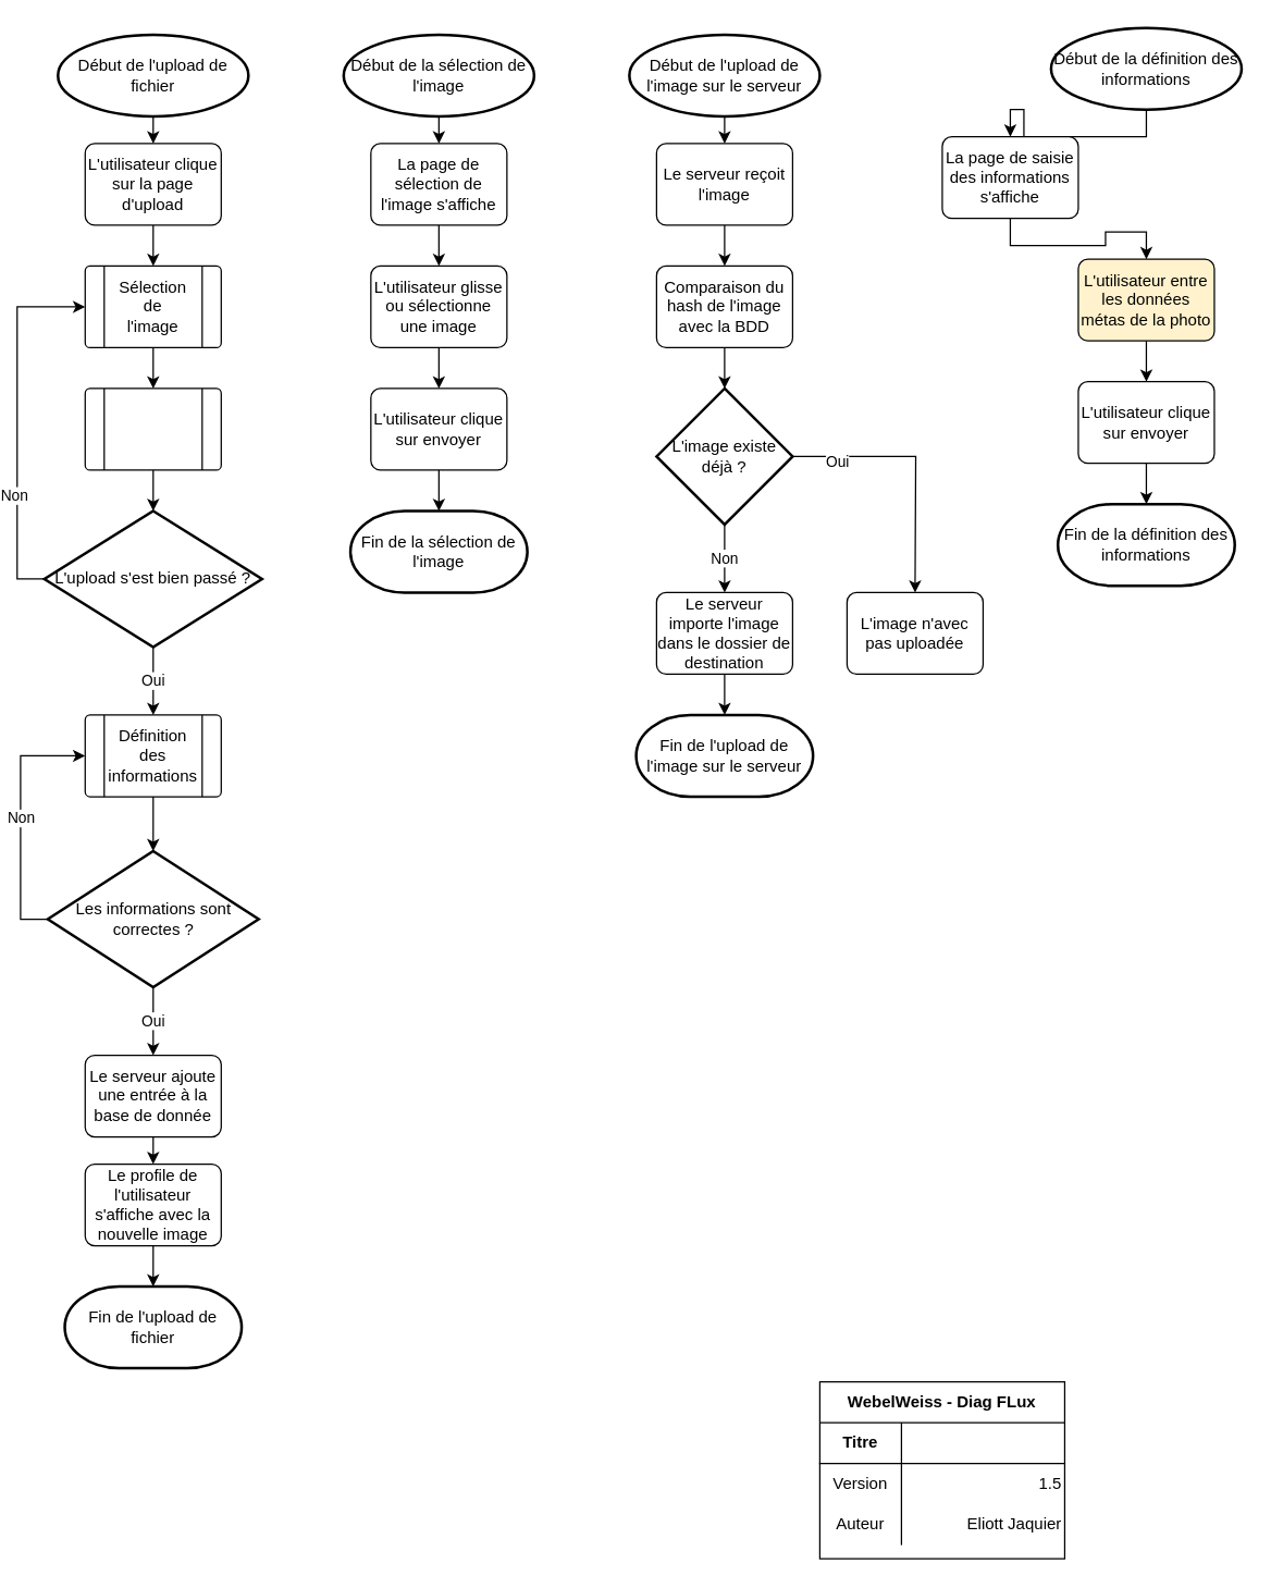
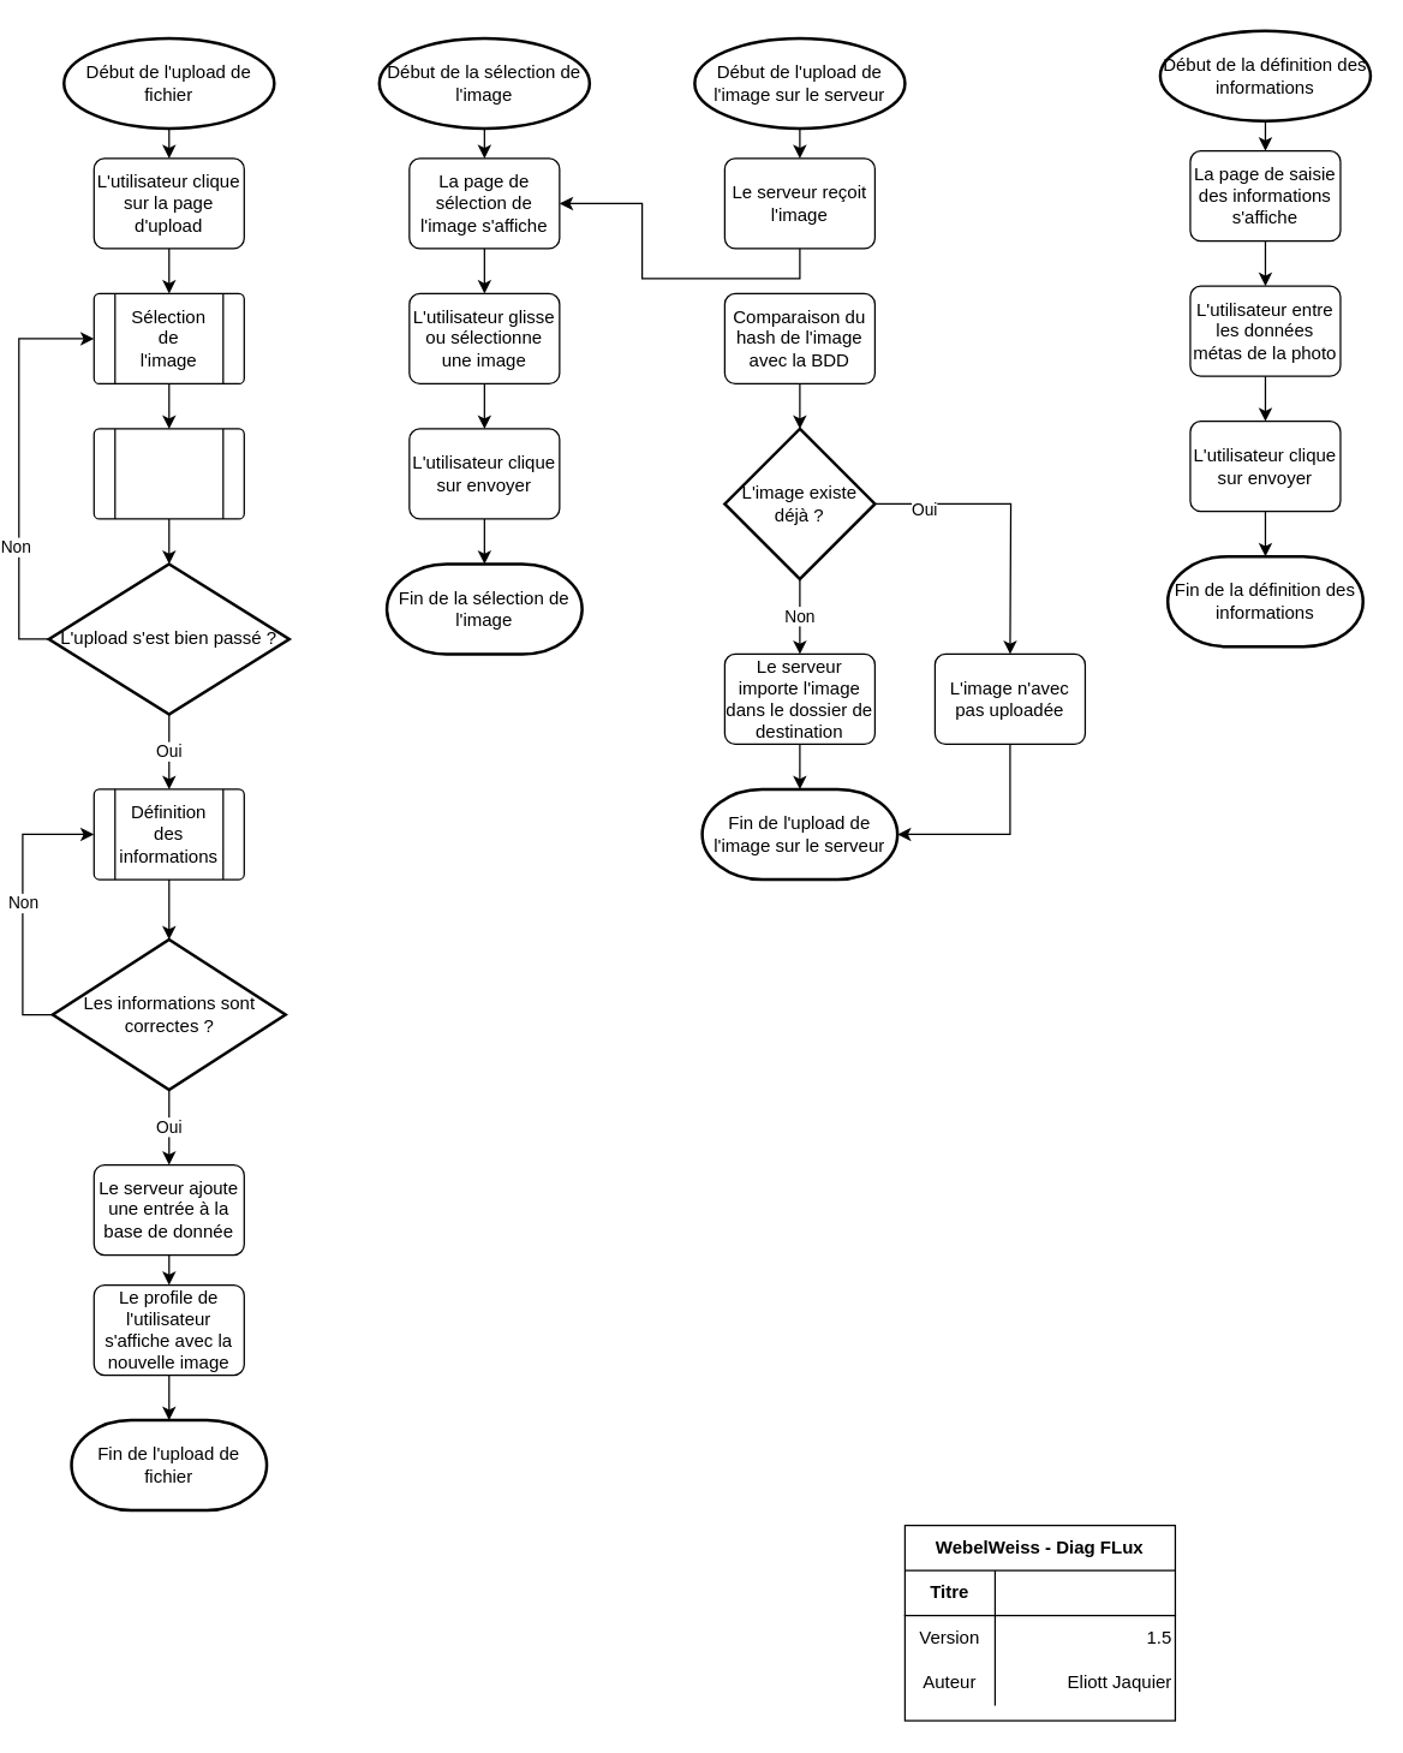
  <mxCell id="0" />
  <mxCell id="1" parent="0" />
  <mxCell id="2" style="edgeStyle=orthogonalEdgeStyle;rounded=0;orthogonalLoop=1;jettySize=auto;html=1;exitX=0.5;exitY=1;exitDx=0;exitDy=0;exitPerimeter=0;entryX=0.5;entryY=0;entryDx=0;entryDy=0;" parent="1" source="3" target="16" edge="1"><mxGeometry relative="1" as="geometry" /></mxCell>
  <mxCell id="3" value="Début de l'upload de fichier" style="strokeWidth=2;html=1;shape=mxgraph.flowchart.start_1;whiteSpace=wrap;" parent="1" vertex="1"><mxGeometry x="30" y="25" width="140" height="60" as="geometry" /></mxCell>
  <mxCell id="4" value="Fin de l'upload de fichier" style="strokeWidth=2;html=1;shape=mxgraph.flowchart.terminator;whiteSpace=wrap;" parent="1" vertex="1"><mxGeometry x="35" y="945" width="130" height="60" as="geometry" /></mxCell>
  <mxCell id="5" style="edgeStyle=orthogonalEdgeStyle;rounded=0;orthogonalLoop=1;jettySize=auto;html=1;exitX=0.5;exitY=1;exitDx=0;exitDy=0;entryX=0.5;entryY=0;entryDx=0;entryDy=0;" parent="1" source="6" target="18" edge="1"><mxGeometry relative="1" as="geometry" /></mxCell>
  <mxCell id="6" value="L'utilisateur glisse ou sélectionne une image" style="rounded=1;whiteSpace=wrap;html=1;absoluteArcSize=1;arcSize=14;strokeWidth=1;" parent="1" vertex="1"><mxGeometry x="260" y="195" width="100" height="60" as="geometry" /></mxCell>
  <mxCell id="7" value="" style="group" parent="1" vertex="1" connectable="0"><mxGeometry x="50" y="195" width="100" height="60" as="geometry" /></mxCell>
  <mxCell id="8" value="" style="verticalLabelPosition=bottom;verticalAlign=top;html=1;shape=process;whiteSpace=wrap;rounded=1;size=0.14;arcSize=6;align=center;" parent="7" vertex="1"><mxGeometry width="100" height="60" as="geometry" /></mxCell>
  <mxCell id="9" value="Sélection de l'image" style="text;html=1;strokeColor=none;fillColor=none;align=center;verticalAlign=middle;whiteSpace=wrap;rounded=0;" parent="7" vertex="1"><mxGeometry x="30" y="20" width="40" height="20" as="geometry" /></mxCell>
  <mxCell id="10" style="edgeStyle=orthogonalEdgeStyle;rounded=0;orthogonalLoop=1;jettySize=auto;html=1;exitX=0.5;exitY=1;exitDx=0;exitDy=0;exitPerimeter=0;entryX=0.5;entryY=0;entryDx=0;entryDy=0;" parent="1" source="11" target="14" edge="1"><mxGeometry relative="1" as="geometry" /></mxCell>
  <mxCell id="11" value="Début de la sélection de l'image" style="strokeWidth=2;html=1;shape=mxgraph.flowchart.start_1;whiteSpace=wrap;" parent="1" vertex="1"><mxGeometry x="240" y="25" width="140" height="60" as="geometry" /></mxCell>
  <mxCell id="12" value="Fin de la sélection de l'image" style="strokeWidth=2;html=1;shape=mxgraph.flowchart.terminator;whiteSpace=wrap;" parent="1" vertex="1"><mxGeometry x="245" y="375" width="130" height="60" as="geometry" /></mxCell>
  <mxCell id="13" style="edgeStyle=orthogonalEdgeStyle;rounded=0;orthogonalLoop=1;jettySize=auto;html=1;exitX=0.5;exitY=1;exitDx=0;exitDy=0;entryX=0.5;entryY=0;entryDx=0;entryDy=0;" parent="1" source="14" target="6" edge="1"><mxGeometry relative="1" as="geometry" /></mxCell>
  <mxCell id="14" value="La page de sélection de l'image s'affiche" style="rounded=1;whiteSpace=wrap;html=1;absoluteArcSize=1;arcSize=14;strokeWidth=1;" parent="1" vertex="1"><mxGeometry x="260" y="105" width="100" height="60" as="geometry" /></mxCell>
  <mxCell id="15" style="edgeStyle=orthogonalEdgeStyle;rounded=0;orthogonalLoop=1;jettySize=auto;html=1;exitX=0.5;exitY=1;exitDx=0;exitDy=0;entryX=0.5;entryY=0;entryDx=0;entryDy=0;" parent="1" source="16" target="8" edge="1"><mxGeometry relative="1" as="geometry" /></mxCell>
  <mxCell id="16" value="L'utilisateur clique sur la page d'upload" style="rounded=1;whiteSpace=wrap;html=1;absoluteArcSize=1;arcSize=14;strokeWidth=1;" parent="1" vertex="1"><mxGeometry x="50" y="105" width="100" height="60" as="geometry" /></mxCell>
  <mxCell id="17" style="edgeStyle=orthogonalEdgeStyle;rounded=0;orthogonalLoop=1;jettySize=auto;html=1;exitX=0.5;exitY=1;exitDx=0;exitDy=0;entryX=0.5;entryY=0;entryDx=0;entryDy=0;entryPerimeter=0;" parent="1" source="18" target="12" edge="1"><mxGeometry relative="1" as="geometry" /></mxCell>
  <mxCell id="18" value="L'utilisateur clique sur envoyer" style="rounded=1;whiteSpace=wrap;html=1;absoluteArcSize=1;arcSize=14;strokeWidth=1;" parent="1" vertex="1"><mxGeometry x="260" y="285" width="100" height="60" as="geometry" /></mxCell>
  <mxCell id="19" value="" style="group" parent="1" vertex="1" connectable="0"><mxGeometry x="50" y="285" width="100" height="60" as="geometry" /></mxCell>
  <mxCell id="20" value="" style="verticalLabelPosition=bottom;verticalAlign=top;html=1;shape=process;whiteSpace=wrap;rounded=1;size=0.14;arcSize=6;align=center;" parent="19" vertex="1"><mxGeometry width="100" height="60" as="geometry" /></mxCell>
  <mxCell id="21" style="edgeStyle=orthogonalEdgeStyle;rounded=0;orthogonalLoop=1;jettySize=auto;html=1;exitX=0.5;exitY=1;exitDx=0;exitDy=0;entryX=0.5;entryY=0;entryDx=0;entryDy=0;entryPerimeter=0;" parent="1" source="22" target="39" edge="1"><mxGeometry relative="1" as="geometry" /></mxCell>
  <mxCell id="22" value="Comparaison du hash de l'image avec la BDD" style="rounded=1;whiteSpace=wrap;html=1;absoluteArcSize=1;arcSize=14;strokeWidth=1;" parent="1" vertex="1"><mxGeometry x="470" y="195" width="100" height="60" as="geometry" /></mxCell>
  <mxCell id="23" style="edgeStyle=orthogonalEdgeStyle;rounded=0;orthogonalLoop=1;jettySize=auto;html=1;exitX=0.5;exitY=1;exitDx=0;exitDy=0;exitPerimeter=0;entryX=0.5;entryY=0;entryDx=0;entryDy=0;" parent="1" source="24" target="27" edge="1"><mxGeometry relative="1" as="geometry" /></mxCell>
  <mxCell id="24" value="Début de l'upload de l'image sur le serveur" style="strokeWidth=2;html=1;shape=mxgraph.flowchart.start_1;whiteSpace=wrap;" parent="1" vertex="1"><mxGeometry x="450" y="25" width="140" height="60" as="geometry" /></mxCell>
  <mxCell id="25" value="Fin de l'upload de l'image sur le serveur" style="strokeWidth=2;html=1;shape=mxgraph.flowchart.terminator;whiteSpace=wrap;" parent="1" vertex="1"><mxGeometry x="455" y="525" width="130" height="60" as="geometry" /></mxCell>
- <mxCell id="26" style="edgeStyle=orthogonalEdgeStyle;rounded=0;orthogonalLoop=1;jettySize=auto;html=1;exitX=0.5;exitY=1;exitDx=0;exitDy=0;entryX=0.5;entryY=0;entryDx=0;entryDy=0;" parent="1" source="27" target="22" edge="1"><mxGeometry relative="1" as="geometry" /></mxCell>
+ <mxCell id="26" style="edgeStyle=orthogonalEdgeStyle;rounded=0;orthogonalLoop=1;jettySize=auto;html=1;exitX=0.5;exitY=1;exitDx=0;exitDy=0;" parent="1" source="27" target="14" edge="1"><mxGeometry relative="1" as="geometry" /></mxCell>
  <mxCell id="27" value="Le serveur reçoit l'image" style="rounded=1;whiteSpace=wrap;html=1;absoluteArcSize=1;arcSize=14;strokeWidth=1;" parent="1" vertex="1"><mxGeometry x="470" y="105" width="100" height="60" as="geometry" /></mxCell>
  <mxCell id="28" style="edgeStyle=orthogonalEdgeStyle;rounded=0;orthogonalLoop=1;jettySize=auto;html=1;exitX=0.5;exitY=1;exitDx=0;exitDy=0;entryX=0.5;entryY=0;entryDx=0;entryDy=0;entryPerimeter=0;" parent="1" source="29" target="25" edge="1"><mxGeometry relative="1" as="geometry" /></mxCell>
  <mxCell id="29" value="Le serveur importe l'image dans le dossier de destination" style="rounded=1;whiteSpace=wrap;html=1;absoluteArcSize=1;arcSize=14;strokeWidth=1;" parent="1" vertex="1"><mxGeometry x="470" y="435" width="100" height="60" as="geometry" /></mxCell>
  <mxCell id="30" style="edgeStyle=orthogonalEdgeStyle;rounded=0;orthogonalLoop=1;jettySize=auto;html=1;exitX=0;exitY=0.5;exitDx=0;exitDy=0;exitPerimeter=0;entryX=0;entryY=0.5;entryDx=0;entryDy=0;" parent="1" source="33" target="8" edge="1"><mxGeometry relative="1" as="geometry" /></mxCell>
  <mxCell id="31" value="Non" style="edgeLabel;html=1;align=center;verticalAlign=middle;resizable=0;points=[];" parent="30" vertex="1" connectable="0"><mxGeometry x="-0.392" y="3" relative="1" as="geometry"><mxPoint as="offset" /></mxGeometry></mxCell>
  <mxCell id="32" value="Oui" style="edgeStyle=orthogonalEdgeStyle;rounded=0;orthogonalLoop=1;jettySize=auto;html=1;exitX=0.5;exitY=1;exitDx=0;exitDy=0;exitPerimeter=0;entryX=0.5;entryY=0;entryDx=0;entryDy=0;" parent="1" source="33" target="43" edge="1"><mxGeometry relative="1" as="geometry" /></mxCell>
  <mxCell id="33" value="L'upload s'est bien passé ?" style="strokeWidth=2;html=1;shape=mxgraph.flowchart.decision;whiteSpace=wrap;" parent="1" vertex="1"><mxGeometry x="20" y="375" width="160" height="100" as="geometry" /></mxCell>
  <mxCell id="34" style="edgeStyle=orthogonalEdgeStyle;rounded=0;orthogonalLoop=1;jettySize=auto;html=1;exitX=0.5;exitY=1;exitDx=0;exitDy=0;entryX=0.5;entryY=0;entryDx=0;entryDy=0;" parent="1" source="8" target="20" edge="1"><mxGeometry relative="1" as="geometry" /></mxCell>
  <mxCell id="35" style="edgeStyle=orthogonalEdgeStyle;rounded=0;orthogonalLoop=1;jettySize=auto;html=1;exitX=0.5;exitY=1;exitDx=0;exitDy=0;entryX=0.5;entryY=0;entryDx=0;entryDy=0;entryPerimeter=0;" parent="1" source="20" target="33" edge="1"><mxGeometry relative="1" as="geometry" /></mxCell>
  <mxCell id="36" value="Non" style="edgeStyle=orthogonalEdgeStyle;rounded=0;orthogonalLoop=1;jettySize=auto;html=1;exitX=0.5;exitY=1;exitDx=0;exitDy=0;exitPerimeter=0;entryX=0.5;entryY=0;entryDx=0;entryDy=0;" parent="1" source="39" target="29" edge="1"><mxGeometry relative="1" as="geometry" /></mxCell>
  <mxCell id="37" style="edgeStyle=orthogonalEdgeStyle;rounded=0;orthogonalLoop=1;jettySize=auto;html=1;exitX=1;exitY=0.5;exitDx=0;exitDy=0;exitPerimeter=0;" parent="1" source="39" edge="1"><mxGeometry relative="1" as="geometry"><mxPoint x="660" y="435" as="targetPoint" /></mxGeometry></mxCell>
  <mxCell id="38" value="Oui" style="edgeLabel;html=1;align=center;verticalAlign=middle;resizable=0;points=[];" parent="37" vertex="1" connectable="0"><mxGeometry x="-0.667" y="-3" relative="1" as="geometry"><mxPoint as="offset" /></mxGeometry></mxCell>
  <mxCell id="39" value="L'image existe déjà ?" style="strokeWidth=2;html=1;shape=mxgraph.flowchart.decision;whiteSpace=wrap;" parent="1" vertex="1"><mxGeometry x="470" y="285" width="100" height="100" as="geometry" /></mxCell>
+ <mxCell id="40" style="edgeStyle=orthogonalEdgeStyle;rounded=0;orthogonalLoop=1;jettySize=auto;html=1;exitX=0.5;exitY=1;exitDx=0;exitDy=0;entryX=1;entryY=0.5;entryDx=0;entryDy=0;entryPerimeter=0;" parent="1" source="41" target="25" edge="1"><mxGeometry relative="1" as="geometry" /></mxCell>
  <mxCell id="41" value="L'image n'avec pas uploadée" style="rounded=1;whiteSpace=wrap;html=1;absoluteArcSize=1;arcSize=14;strokeWidth=1;" parent="1" vertex="1"><mxGeometry x="610" y="435" width="100" height="60" as="geometry" /></mxCell>
  <mxCell id="42" value="" style="group" parent="1" vertex="1" connectable="0"><mxGeometry x="50" y="525" width="100" height="60" as="geometry" /></mxCell>
  <mxCell id="43" value="" style="verticalLabelPosition=bottom;verticalAlign=top;html=1;shape=process;whiteSpace=wrap;rounded=1;size=0.14;arcSize=6;align=center;" parent="42" vertex="1"><mxGeometry width="100" height="60" as="geometry" /></mxCell>
  <mxCell id="44" value="Définition des informations" style="text;html=1;strokeColor=none;fillColor=none;align=center;verticalAlign=middle;whiteSpace=wrap;rounded=0;" parent="42" vertex="1"><mxGeometry x="30" y="20" width="40" height="20" as="geometry" /></mxCell>
  <mxCell id="45" style="edgeStyle=orthogonalEdgeStyle;rounded=0;orthogonalLoop=1;jettySize=auto;html=1;exitX=0.5;exitY=1;exitDx=0;exitDy=0;entryX=0.5;entryY=0;entryDx=0;entryDy=0;" parent="1" source="46" target="53" edge="1"><mxGeometry relative="1" as="geometry" /></mxCell>
- <mxCell id="46" value="L'utilisateur entre les données métas de la photo" style="rounded=1;whiteSpace=wrap;html=1;absoluteArcSize=1;arcSize=14;strokeWidth=1;fillColor=#fff2cc;" parent="1" vertex="1"><mxGeometry x="780" y="190" width="100" height="60" as="geometry" /></mxCell>
+ <mxCell id="46" value="L'utilisateur entre les données métas de la photo" style="rounded=1;whiteSpace=wrap;html=1;absoluteArcSize=1;arcSize=14;strokeWidth=1;" parent="1" vertex="1"><mxGeometry x="780" y="190" width="100" height="60" as="geometry" /></mxCell>
  <mxCell id="47" style="edgeStyle=orthogonalEdgeStyle;rounded=0;orthogonalLoop=1;jettySize=auto;html=1;exitX=0.5;exitY=1;exitDx=0;exitDy=0;exitPerimeter=0;entryX=0.5;entryY=0;entryDx=0;entryDy=0;" parent="1" source="48" target="51" edge="1"><mxGeometry relative="1" as="geometry" /></mxCell>
  <mxCell id="48" value="Début de la définition des informations" style="strokeWidth=2;html=1;shape=mxgraph.flowchart.start_1;whiteSpace=wrap;" parent="1" vertex="1"><mxGeometry x="760" y="20" width="140" height="60" as="geometry" /></mxCell>
  <mxCell id="49" value="Fin de la définition des informations" style="strokeWidth=2;html=1;shape=mxgraph.flowchart.terminator;whiteSpace=wrap;" parent="1" vertex="1"><mxGeometry x="765" y="370" width="130" height="60" as="geometry" /></mxCell>
  <mxCell id="50" style="edgeStyle=orthogonalEdgeStyle;rounded=0;orthogonalLoop=1;jettySize=auto;html=1;exitX=0.5;exitY=1;exitDx=0;exitDy=0;entryX=0.5;entryY=0;entryDx=0;entryDy=0;" parent="1" source="51" target="46" edge="1"><mxGeometry relative="1" as="geometry" /></mxCell>
- <mxCell id="51" value="La page de saisie des informations s'affiche" style="rounded=1;whiteSpace=wrap;html=1;absoluteArcSize=1;arcSize=14;strokeWidth=1;" parent="1" vertex="1"><mxGeometry x="680" y="100" width="100" height="60" as="geometry" /></mxCell>
+ <mxCell id="51" value="La page de saisie des informations s'affiche" style="rounded=1;whiteSpace=wrap;html=1;absoluteArcSize=1;arcSize=14;strokeWidth=1;" parent="1" vertex="1"><mxGeometry x="780" y="100" width="100" height="60" as="geometry" /></mxCell>
  <mxCell id="52" style="edgeStyle=orthogonalEdgeStyle;rounded=0;orthogonalLoop=1;jettySize=auto;html=1;exitX=0.5;exitY=1;exitDx=0;exitDy=0;entryX=0.5;entryY=0;entryDx=0;entryDy=0;entryPerimeter=0;" parent="1" source="53" target="49" edge="1"><mxGeometry relative="1" as="geometry" /></mxCell>
  <mxCell id="53" value="L'utilisateur clique sur envoyer" style="rounded=1;whiteSpace=wrap;html=1;absoluteArcSize=1;arcSize=14;strokeWidth=1;" parent="1" vertex="1"><mxGeometry x="780" y="280" width="100" height="60" as="geometry" /></mxCell>
  <mxCell id="54" style="edgeStyle=orthogonalEdgeStyle;rounded=0;orthogonalLoop=1;jettySize=auto;html=1;exitX=0.5;exitY=1;exitDx=0;exitDy=0;entryX=0.5;entryY=0;entryDx=0;entryDy=0;" parent="1" source="55" target="61" edge="1"><mxGeometry relative="1" as="geometry" /></mxCell>
  <mxCell id="55" value="Le serveur ajoute une entrée à la base de donnée" style="rounded=1;whiteSpace=wrap;html=1;absoluteArcSize=1;arcSize=14;strokeWidth=1;" parent="1" vertex="1"><mxGeometry x="50" y="775" width="100" height="60" as="geometry" /></mxCell>
  <mxCell id="56" value="Oui" style="edgeStyle=orthogonalEdgeStyle;rounded=0;orthogonalLoop=1;jettySize=auto;html=1;exitX=0.5;exitY=1;exitDx=0;exitDy=0;exitPerimeter=0;entryX=0.5;entryY=0;entryDx=0;entryDy=0;" parent="1" source="58" target="55" edge="1"><mxGeometry relative="1" as="geometry" /></mxCell>
  <mxCell id="57" value="Non" style="edgeStyle=orthogonalEdgeStyle;rounded=0;orthogonalLoop=1;jettySize=auto;html=1;exitX=0;exitY=0.5;exitDx=0;exitDy=0;exitPerimeter=0;entryX=0;entryY=0.5;entryDx=0;entryDy=0;" parent="1" source="58" target="43" edge="1"><mxGeometry relative="1" as="geometry" /></mxCell>
  <mxCell id="58" value="Les informations sont correctes ?" style="strokeWidth=2;html=1;shape=mxgraph.flowchart.decision;whiteSpace=wrap;" parent="1" vertex="1"><mxGeometry x="22.5" y="625" width="155" height="100" as="geometry" /></mxCell>
  <mxCell id="59" style="edgeStyle=orthogonalEdgeStyle;rounded=0;orthogonalLoop=1;jettySize=auto;html=1;exitX=0.5;exitY=1;exitDx=0;exitDy=0;entryX=0.5;entryY=0;entryDx=0;entryDy=0;entryPerimeter=0;" parent="1" source="43" target="58" edge="1"><mxGeometry relative="1" as="geometry" /></mxCell>
  <mxCell id="60" style="edgeStyle=orthogonalEdgeStyle;rounded=0;orthogonalLoop=1;jettySize=auto;html=1;exitX=0.5;exitY=1;exitDx=0;exitDy=0;entryX=0.5;entryY=0;entryDx=0;entryDy=0;entryPerimeter=0;" parent="1" source="61" target="4" edge="1"><mxGeometry relative="1" as="geometry" /></mxCell>
  <mxCell id="61" value="Le profile de l'utilisateur s'affiche avec la nouvelle image" style="rounded=1;whiteSpace=wrap;html=1;absoluteArcSize=1;arcSize=14;strokeWidth=1;" parent="1" vertex="1"><mxGeometry x="50" y="855" width="100" height="60" as="geometry" /></mxCell>
  <mxCell id="62" value="&lt;b&gt;WebelWeiss - Diag FLux&lt;/b&gt;" style="shape=table;html=1;whiteSpace=wrap;startSize=30;container=1;collapsible=0;childLayout=tableLayout;fixedRows=1;rowLines=0;fontStyle=1;align=center;" vertex="1" parent="1"><mxGeometry x="590" y="1015" width="180" height="130" as="geometry" /></mxCell>
  <mxCell id="63" value="" style="shape=partialRectangle;html=1;whiteSpace=wrap;collapsible=0;dropTarget=0;pointerEvents=0;fillColor=none;top=0;left=0;bottom=1;right=0;points=[[0,0.5],[1,0.5]];portConstraint=eastwest;" vertex="1" parent="62"><mxGeometry y="30" width="180" height="30" as="geometry" /></mxCell>
  <mxCell id="64" value="&lt;b&gt;Titre&lt;/b&gt;" style="shape=partialRectangle;html=1;whiteSpace=wrap;connectable=0;fillColor=none;top=0;left=0;bottom=0;right=0;overflow=hidden;" vertex="1" parent="63"><mxGeometry width="60" height="30" as="geometry" /></mxCell>
  <mxCell id="65" value="" style="shape=partialRectangle;html=1;whiteSpace=wrap;collapsible=0;dropTarget=0;pointerEvents=0;fillColor=none;top=0;left=0;bottom=0;right=0;points=[[0,0.5],[1,0.5]];portConstraint=eastwest;" vertex="1" parent="62"><mxGeometry y="60" width="180" height="30" as="geometry" /></mxCell>
  <mxCell id="66" value="Version" style="shape=partialRectangle;html=1;whiteSpace=wrap;connectable=0;fillColor=none;top=0;left=0;bottom=0;right=0;overflow=hidden;" vertex="1" parent="65"><mxGeometry width="60" height="30" as="geometry" /></mxCell>
  <mxCell id="67" value="1.5" style="shape=partialRectangle;html=1;whiteSpace=wrap;connectable=0;fillColor=none;top=0;left=0;bottom=0;right=0;align=right;spacingLeft=6;overflow=hidden;" vertex="1" parent="65"><mxGeometry x="60" width="120" height="30" as="geometry" /></mxCell>
  <mxCell id="68" value="" style="shape=partialRectangle;html=1;whiteSpace=wrap;collapsible=0;dropTarget=0;pointerEvents=0;fillColor=none;top=0;left=0;bottom=0;right=0;points=[[0,0.5],[1,0.5]];portConstraint=eastwest;" vertex="1" parent="62"><mxGeometry y="90" width="180" height="30" as="geometry" /></mxCell>
  <mxCell id="69" value="Auteur" style="shape=partialRectangle;html=1;whiteSpace=wrap;connectable=0;fillColor=none;top=0;left=0;bottom=0;right=0;overflow=hidden;" vertex="1" parent="68"><mxGeometry width="60" height="30" as="geometry" /></mxCell>
  <mxCell id="70" value="Eliott Jaquier" style="shape=partialRectangle;html=1;whiteSpace=wrap;connectable=0;fillColor=none;top=0;left=0;bottom=0;right=0;align=right;spacingLeft=6;overflow=hidden;" vertex="1" parent="68"><mxGeometry x="60" width="120" height="30" as="geometry" /></mxCell>
